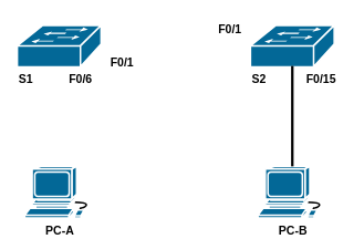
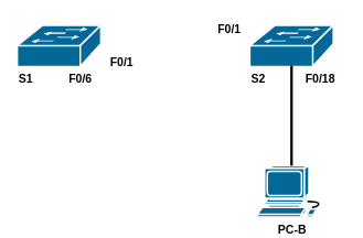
  <mxCell id="0" />
  <mxCell id="1" parent="0" />
  <mxCell id="2" value="&lt;div style=&quot;&quot;&gt;&lt;b style=&quot;background-color: initial; font-size: 14px;&quot;&gt;S1&lt;/b&gt;&lt;br&gt;&lt;/div&gt;" style="shape=mxgraph.cisco.switches.workgroup_switch;sketch=0;html=1;pointerEvents=1;dashed=0;fillColor=#036897;strokeColor=#ffffff;strokeWidth=2;verticalLabelPosition=bottom;verticalAlign=top;align=left;outlineConnect=0;" vertex="1" parent="1"><mxGeometry x="20" y="30" width="101" height="50" as="geometry" /></mxCell>
  <mxCell id="3" value="&lt;b&gt;&lt;font style=&quot;font-size: 14px;&quot;&gt;S2&lt;/font&gt;&lt;/b&gt;" style="shape=mxgraph.cisco.switches.workgroup_switch;sketch=0;html=1;pointerEvents=1;dashed=0;fillColor=#036897;strokeColor=#ffffff;strokeWidth=2;verticalLabelPosition=bottom;verticalAlign=top;align=left;outlineConnect=0;" vertex="1" parent="1"><mxGeometry x="301" y="30" width="101" height="50" as="geometry" /></mxCell>
- <mxCell id="4" value="&lt;b&gt;&lt;font style=&quot;font-size: 14px;&quot;&gt;PC-A&lt;/font&gt;&lt;/b&gt;" style="shape=mxgraph.cisco.computers_and_peripherals.workstation;sketch=0;html=1;pointerEvents=1;dashed=0;fillColor=#036897;strokeColor=#ffffff;strokeWidth=2;verticalLabelPosition=bottom;verticalAlign=top;align=center;outlineConnect=0;" vertex="1" parent="1"><mxGeometry x="29" y="200" width="83" height="62" as="geometry" /></mxCell>
  <mxCell id="5" value="&lt;font style=&quot;font-size: 14px;&quot;&gt;&lt;b&gt;PC-B&lt;/b&gt;&lt;/font&gt;" style="shape=mxgraph.cisco.computers_and_peripherals.workstation;sketch=0;html=1;pointerEvents=1;dashed=0;fillColor=#036897;strokeColor=#ffffff;strokeWidth=2;verticalLabelPosition=bottom;verticalAlign=top;align=center;outlineConnect=0;" vertex="1" parent="1"><mxGeometry x="310" y="200" width="83" height="62" as="geometry" /></mxCell>
  <mxCell id="6" value="" style="endArrow=none;html=1;rounded=0;entryX=0.5;entryY=0.98;entryDx=0;entryDy=0;entryPerimeter=0;exitX=0.5;exitY=0;exitDx=0;exitDy=0;exitPerimeter=0;strokeWidth=3;" edge="1" parent="1" source="5" target="3"><mxGeometry width="50" height="50" relative="1" as="geometry"><mxPoint x="351" y="370" as="sourcePoint" /><mxPoint x="401" y="320" as="targetPoint" /></mxGeometry></mxCell>
  <mxCell id="7" value="&lt;font style=&quot;font-size: 14px;&quot;&gt;F0/1&lt;/font&gt;" style="text;html=1;align=center;verticalAlign=middle;resizable=0;points=[];autosize=1;strokeColor=none;fillColor=none;fontStyle=1" vertex="1" parent="1"><mxGeometry x="121" y="60" width="50" height="30" as="geometry" /></mxCell>
  <mxCell id="8" value="&lt;font style=&quot;font-size: 14px;&quot;&gt;F0/1&lt;/font&gt;" style="text;html=1;align=center;verticalAlign=middle;resizable=0;points=[];autosize=1;strokeColor=none;fillColor=none;fontStyle=1" vertex="1" parent="1"><mxGeometry x="251" y="20" width="50" height="30" as="geometry" /></mxCell>
  <mxCell id="9" value="F0/6" style="text;html=1;align=center;verticalAlign=middle;resizable=0;points=[];autosize=1;strokeColor=none;fillColor=none;fontSize=14;fontStyle=1" vertex="1" parent="1"><mxGeometry x="71" y="80" width="50" height="30" as="geometry" /></mxCell>
- <mxCell id="10" value="F0/15" style="text;html=1;align=center;verticalAlign=middle;resizable=0;points=[];autosize=1;strokeColor=none;fillColor=none;fontSize=14;fontStyle=1" vertex="1" parent="1"><mxGeometry x="356" y="80" width="60" height="30" as="geometry" /></mxCell>
+ <mxCell id="10" value="F0/18" style="text;html=1;align=center;verticalAlign=middle;resizable=0;points=[];autosize=1;strokeColor=none;fillColor=none;fontSize=14;fontStyle=1" vertex="1" parent="1"><mxGeometry x="356" y="80" width="60" height="30" as="geometry" /></mxCell>
